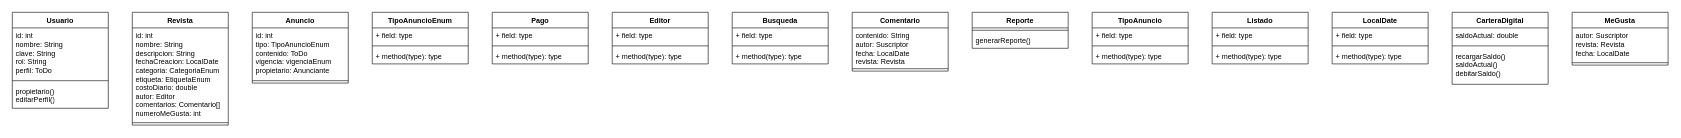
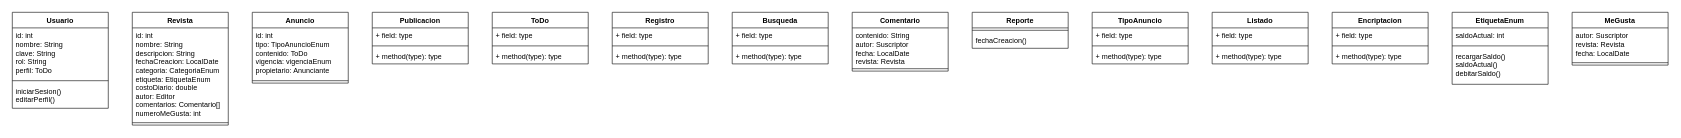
  <mxCell id="0" />
  <mxCell id="1" parent="0" />
  <mxCell id="2" value="Usuario" style="swimlane;fontStyle=1;align=center;verticalAlign=top;childLayout=stackLayout;horizontal=1;startSize=26;horizontalStack=0;resizeParent=1;resizeParentMax=0;resizeLast=0;collapsible=1;marginBottom=0;whiteSpace=wrap;html=1;" vertex="1" parent="1"><mxGeometry y="20" width="160" height="160" as="geometry" x="20" /></mxCell>
  <mxCell id="3" value="id: int&lt;div&gt;nombre: String&lt;/div&gt;&lt;div&gt;clave: String&lt;/div&gt;&lt;div&gt;rol: String&lt;/div&gt;&lt;div&gt;perfil: ToDo&lt;/div&gt;" style="text;strokeColor=none;fillColor=none;align=left;verticalAlign=top;spacingLeft=4;spacingRight=4;overflow=hidden;rotatable=0;points=[[0,0.5],[1,0.5]];portConstraint=eastwest;whiteSpace=wrap;html=1;" vertex="1" parent="2"><mxGeometry y="26" width="160" height="84" as="geometry" /></mxCell>
  <mxCell id="4" value="" style="line;strokeWidth=1;fillColor=none;align=left;verticalAlign=middle;spacingTop=-1;spacingLeft=3;spacingRight=3;rotatable=0;labelPosition=right;points=[];portConstraint=eastwest;strokeColor=inherit;" vertex="1" parent="2"><mxGeometry y="110" width="160" height="8" as="geometry" /></mxCell>
- <mxCell id="5" value="propietario()&lt;div&gt;editarPerfil()&lt;/div&gt;" style="text;strokeColor=none;fillColor=none;align=left;verticalAlign=top;spacingLeft=4;spacingRight=4;overflow=hidden;rotatable=0;points=[[0,0.5],[1,0.5]];portConstraint=eastwest;whiteSpace=wrap;html=1;" vertex="1" parent="2"><mxGeometry y="118" width="160" height="42" as="geometry" /></mxCell>
+ <mxCell id="5" value="iniciarSesion()&lt;div&gt;editarPerfil()&lt;/div&gt;" style="text;strokeColor=none;fillColor=none;align=left;verticalAlign=top;spacingLeft=4;spacingRight=4;overflow=hidden;rotatable=0;points=[[0,0.5],[1,0.5]];portConstraint=eastwest;whiteSpace=wrap;html=1;" vertex="1" parent="2"><mxGeometry y="118" width="160" height="42" as="geometry" /></mxCell>
  <mxCell id="6" value="Revista" style="swimlane;fontStyle=1;align=center;verticalAlign=top;childLayout=stackLayout;horizontal=1;startSize=26;horizontalStack=0;resizeParent=1;resizeParentMax=0;resizeLast=0;collapsible=1;marginBottom=0;whiteSpace=wrap;html=1;" vertex="1" parent="1"><mxGeometry x="220" y="20" width="160" height="188" as="geometry" /></mxCell>
  <mxCell id="7" value="id: int&lt;div&gt;nombre: String&lt;/div&gt;&lt;div&gt;descripcion: String&lt;/div&gt;&lt;div&gt;fechaCreacion: LocalDate&lt;/div&gt;&lt;div&gt;categoria: CategoriaEnum&lt;/div&gt;&lt;div&gt;etiqueta: EtiquetaEnum&lt;/div&gt;&lt;div&gt;costoDiario: double&lt;/div&gt;&lt;div&gt;autor: Editor&lt;/div&gt;&lt;div&gt;comentarios: Comentario[]&lt;/div&gt;&lt;div&gt;numeroMeGusta: int&lt;/div&gt;" style="text;strokeColor=none;fillColor=none;align=left;verticalAlign=top;spacingLeft=4;spacingRight=4;overflow=hidden;rotatable=0;points=[[0,0.5],[1,0.5]];portConstraint=eastwest;whiteSpace=wrap;html=1;" vertex="1" parent="6"><mxGeometry y="26" width="160" height="154" as="geometry" /></mxCell>
  <mxCell id="8" value="" style="line;strokeWidth=1;fillColor=none;align=left;verticalAlign=middle;spacingTop=-1;spacingLeft=3;spacingRight=3;rotatable=0;labelPosition=right;points=[];portConstraint=eastwest;strokeColor=inherit;" vertex="1" parent="6"><mxGeometry y="180" width="160" height="8" as="geometry" /></mxCell>
  <mxCell id="9" value="Anuncio" style="swimlane;fontStyle=1;align=center;verticalAlign=top;childLayout=stackLayout;horizontal=1;startSize=26;horizontalStack=0;resizeParent=1;resizeParentMax=0;resizeLast=0;collapsible=1;marginBottom=0;whiteSpace=wrap;html=1;" vertex="1" parent="1"><mxGeometry x="420" y="20" width="160" height="118" as="geometry" /></mxCell>
  <mxCell id="10" value="id: int&lt;div&gt;tipo: TipoAnuncioEnum&lt;/div&gt;&lt;div&gt;contenido: ToDo&lt;/div&gt;&lt;div&gt;vigencia: vigenciaEnum&lt;/div&gt;&lt;div&gt;propietario: Anunciante&lt;/div&gt;" style="text;strokeColor=none;fillColor=none;align=left;verticalAlign=top;spacingLeft=4;spacingRight=4;overflow=hidden;rotatable=0;points=[[0,0.5],[1,0.5]];portConstraint=eastwest;whiteSpace=wrap;html=1;" vertex="1" parent="9"><mxGeometry y="26" width="160" height="84" as="geometry" /></mxCell>
  <mxCell id="11" value="" style="line;strokeWidth=1;fillColor=none;align=left;verticalAlign=middle;spacingTop=-1;spacingLeft=3;spacingRight=3;rotatable=0;labelPosition=right;points=[];portConstraint=eastwest;strokeColor=inherit;" vertex="1" parent="9"><mxGeometry y="110" width="160" height="8" as="geometry" /></mxCell>
- <mxCell id="12" value="TipoAnuncioEnum" style="swimlane;fontStyle=1;align=center;verticalAlign=top;childLayout=stackLayout;horizontal=1;startSize=26;horizontalStack=0;resizeParent=1;resizeParentMax=0;resizeLast=0;collapsible=1;marginBottom=0;whiteSpace=wrap;html=1;" vertex="1" parent="1"><mxGeometry x="620" y="20" width="160" height="86" as="geometry" /></mxCell>
+ <mxCell id="12" value="Publicacion" style="swimlane;fontStyle=1;align=center;verticalAlign=top;childLayout=stackLayout;horizontal=1;startSize=26;horizontalStack=0;resizeParent=1;resizeParentMax=0;resizeLast=0;collapsible=1;marginBottom=0;whiteSpace=wrap;html=1;" vertex="1" parent="1"><mxGeometry x="620" y="20" width="160" height="86" as="geometry" /></mxCell>
  <mxCell id="13" value="+ field: type" style="text;strokeColor=none;fillColor=none;align=left;verticalAlign=top;spacingLeft=4;spacingRight=4;overflow=hidden;rotatable=0;points=[[0,0.5],[1,0.5]];portConstraint=eastwest;whiteSpace=wrap;html=1;" vertex="1" parent="12"><mxGeometry y="26" width="160" height="26" as="geometry" /></mxCell>
  <mxCell id="14" value="" style="line;strokeWidth=1;fillColor=none;align=left;verticalAlign=middle;spacingTop=-1;spacingLeft=3;spacingRight=3;rotatable=0;labelPosition=right;points=[];portConstraint=eastwest;strokeColor=inherit;" vertex="1" parent="12"><mxGeometry y="52" width="160" height="8" as="geometry" /></mxCell>
  <mxCell id="15" value="+ method(type): type" style="text;strokeColor=none;fillColor=none;align=left;verticalAlign=top;spacingLeft=4;spacingRight=4;overflow=hidden;rotatable=0;points=[[0,0.5],[1,0.5]];portConstraint=eastwest;whiteSpace=wrap;html=1;" vertex="1" parent="12"><mxGeometry y="60" width="160" height="26" as="geometry" /></mxCell>
- <mxCell id="16" value="Pago" style="swimlane;fontStyle=1;align=center;verticalAlign=top;childLayout=stackLayout;horizontal=1;startSize=26;horizontalStack=0;resizeParent=1;resizeParentMax=0;resizeLast=0;collapsible=1;marginBottom=0;whiteSpace=wrap;html=1;" vertex="1" parent="1"><mxGeometry x="820" y="20" width="160" height="86" as="geometry" /></mxCell>
+ <mxCell id="16" value="ToDo" style="swimlane;fontStyle=1;align=center;verticalAlign=top;childLayout=stackLayout;horizontal=1;startSize=26;horizontalStack=0;resizeParent=1;resizeParentMax=0;resizeLast=0;collapsible=1;marginBottom=0;whiteSpace=wrap;html=1;" vertex="1" parent="1"><mxGeometry x="820" y="20" width="160" height="86" as="geometry" /></mxCell>
  <mxCell id="17" value="+ field: type" style="text;strokeColor=none;fillColor=none;align=left;verticalAlign=top;spacingLeft=4;spacingRight=4;overflow=hidden;rotatable=0;points=[[0,0.5],[1,0.5]];portConstraint=eastwest;whiteSpace=wrap;html=1;" vertex="1" parent="16"><mxGeometry y="26" width="160" height="26" as="geometry" /></mxCell>
  <mxCell id="18" value="" style="line;strokeWidth=1;fillColor=none;align=left;verticalAlign=middle;spacingTop=-1;spacingLeft=3;spacingRight=3;rotatable=0;labelPosition=right;points=[];portConstraint=eastwest;strokeColor=inherit;" vertex="1" parent="16"><mxGeometry y="52" width="160" height="8" as="geometry" /></mxCell>
  <mxCell id="19" value="+ method(type): type" style="text;strokeColor=none;fillColor=none;align=left;verticalAlign=top;spacingLeft=4;spacingRight=4;overflow=hidden;rotatable=0;points=[[0,0.5],[1,0.5]];portConstraint=eastwest;whiteSpace=wrap;html=1;" vertex="1" parent="16"><mxGeometry y="60" width="160" height="26" as="geometry" /></mxCell>
- <mxCell id="20" value="Editor" style="swimlane;fontStyle=1;align=center;verticalAlign=top;childLayout=stackLayout;horizontal=1;startSize=26;horizontalStack=0;resizeParent=1;resizeParentMax=0;resizeLast=0;collapsible=1;marginBottom=0;whiteSpace=wrap;html=1;" vertex="1" parent="1"><mxGeometry x="1020" y="20" width="160" height="86" as="geometry" /></mxCell>
+ <mxCell id="20" value="Registro" style="swimlane;fontStyle=1;align=center;verticalAlign=top;childLayout=stackLayout;horizontal=1;startSize=26;horizontalStack=0;resizeParent=1;resizeParentMax=0;resizeLast=0;collapsible=1;marginBottom=0;whiteSpace=wrap;html=1;" vertex="1" parent="1"><mxGeometry x="1020" y="20" width="160" height="86" as="geometry" /></mxCell>
  <mxCell id="21" value="+ field: type" style="text;strokeColor=none;fillColor=none;align=left;verticalAlign=top;spacingLeft=4;spacingRight=4;overflow=hidden;rotatable=0;points=[[0,0.5],[1,0.5]];portConstraint=eastwest;whiteSpace=wrap;html=1;" vertex="1" parent="20"><mxGeometry y="26" width="160" height="26" as="geometry" /></mxCell>
  <mxCell id="22" value="" style="line;strokeWidth=1;fillColor=none;align=left;verticalAlign=middle;spacingTop=-1;spacingLeft=3;spacingRight=3;rotatable=0;labelPosition=right;points=[];portConstraint=eastwest;strokeColor=inherit;" vertex="1" parent="20"><mxGeometry y="52" width="160" height="8" as="geometry" /></mxCell>
  <mxCell id="23" value="+ method(type): type" style="text;strokeColor=none;fillColor=none;align=left;verticalAlign=top;spacingLeft=4;spacingRight=4;overflow=hidden;rotatable=0;points=[[0,0.5],[1,0.5]];portConstraint=eastwest;whiteSpace=wrap;html=1;" vertex="1" parent="20"><mxGeometry y="60" width="160" height="26" as="geometry" /></mxCell>
  <mxCell id="24" value="Busqueda" style="swimlane;fontStyle=1;align=center;verticalAlign=top;childLayout=stackLayout;horizontal=1;startSize=26;horizontalStack=0;resizeParent=1;resizeParentMax=0;resizeLast=0;collapsible=1;marginBottom=0;whiteSpace=wrap;html=1;" vertex="1" parent="1"><mxGeometry x="1220" y="20" width="160" height="86" as="geometry" /></mxCell>
  <mxCell id="25" value="+ field: type" style="text;strokeColor=none;fillColor=none;align=left;verticalAlign=top;spacingLeft=4;spacingRight=4;overflow=hidden;rotatable=0;points=[[0,0.5],[1,0.5]];portConstraint=eastwest;whiteSpace=wrap;html=1;" vertex="1" parent="24"><mxGeometry y="26" width="160" height="26" as="geometry" /></mxCell>
  <mxCell id="26" value="" style="line;strokeWidth=1;fillColor=none;align=left;verticalAlign=middle;spacingTop=-1;spacingLeft=3;spacingRight=3;rotatable=0;labelPosition=right;points=[];portConstraint=eastwest;strokeColor=inherit;" vertex="1" parent="24"><mxGeometry y="52" width="160" height="8" as="geometry" /></mxCell>
  <mxCell id="27" value="+ method(type): type" style="text;strokeColor=none;fillColor=none;align=left;verticalAlign=top;spacingLeft=4;spacingRight=4;overflow=hidden;rotatable=0;points=[[0,0.5],[1,0.5]];portConstraint=eastwest;whiteSpace=wrap;html=1;" vertex="1" parent="24"><mxGeometry y="60" width="160" height="26" as="geometry" /></mxCell>
  <mxCell id="28" value="Comentario" style="swimlane;fontStyle=1;align=center;verticalAlign=top;childLayout=stackLayout;horizontal=1;startSize=26;horizontalStack=0;resizeParent=1;resizeParentMax=0;resizeLast=0;collapsible=1;marginBottom=0;whiteSpace=wrap;html=1;" vertex="1" parent="1"><mxGeometry x="1420" y="20" width="160" height="98" as="geometry" /></mxCell>
  <mxCell id="29" value="contenido: String&lt;div&gt;autor: Suscriptor&lt;/div&gt;&lt;div&gt;fecha: LocalDate&lt;/div&gt;&lt;div&gt;revista: Revista&lt;/div&gt;" style="text;strokeColor=none;fillColor=none;align=left;verticalAlign=top;spacingLeft=4;spacingRight=4;overflow=hidden;rotatable=0;points=[[0,0.5],[1,0.5]];portConstraint=eastwest;whiteSpace=wrap;html=1;" vertex="1" parent="28"><mxGeometry y="26" width="160" height="64" as="geometry" /></mxCell>
  <mxCell id="30" value="" style="line;strokeWidth=1;fillColor=none;align=left;verticalAlign=middle;spacingTop=-1;spacingLeft=3;spacingRight=3;rotatable=0;labelPosition=right;points=[];portConstraint=eastwest;strokeColor=inherit;" vertex="1" parent="28"><mxGeometry y="90" width="160" height="8" as="geometry" /></mxCell>
  <mxCell id="31" value="Reporte" style="swimlane;fontStyle=1;align=center;verticalAlign=top;childLayout=stackLayout;horizontal=1;startSize=26;horizontalStack=0;resizeParent=1;resizeParentMax=0;resizeLast=0;collapsible=1;marginBottom=0;whiteSpace=wrap;html=1;" vertex="1" parent="1"><mxGeometry x="1620" y="20" width="160" height="60" as="geometry" /></mxCell>
  <mxCell id="32" value="" style="line;strokeWidth=1;fillColor=none;align=left;verticalAlign=middle;spacingTop=-1;spacingLeft=3;spacingRight=3;rotatable=0;labelPosition=right;points=[];portConstraint=eastwest;strokeColor=inherit;" vertex="1" parent="31"><mxGeometry y="26" width="160" height="8" as="geometry" /></mxCell>
- <mxCell id="33" value="generarReporte()" style="text;strokeColor=none;fillColor=none;align=left;verticalAlign=top;spacingLeft=4;spacingRight=4;overflow=hidden;rotatable=0;points=[[0,0.5],[1,0.5]];portConstraint=eastwest;whiteSpace=wrap;html=1;" vertex="1" parent="31"><mxGeometry y="34" width="160" height="26" as="geometry" /></mxCell>
+ <mxCell id="33" value="fechaCreacion()" style="text;strokeColor=none;fillColor=none;align=left;verticalAlign=top;spacingLeft=4;spacingRight=4;overflow=hidden;rotatable=0;points=[[0,0.5],[1,0.5]];portConstraint=eastwest;whiteSpace=wrap;html=1;" vertex="1" parent="31"><mxGeometry y="34" width="160" height="26" as="geometry" /></mxCell>
  <mxCell id="34" value="TipoAnuncio" style="swimlane;fontStyle=1;align=center;verticalAlign=top;childLayout=stackLayout;horizontal=1;startSize=26;horizontalStack=0;resizeParent=1;resizeParentMax=0;resizeLast=0;collapsible=1;marginBottom=0;whiteSpace=wrap;html=1;" vertex="1" parent="1"><mxGeometry x="1820" y="20" width="160" height="86" as="geometry" /></mxCell>
  <mxCell id="35" value="+ field: type" style="text;strokeColor=none;fillColor=none;align=left;verticalAlign=top;spacingLeft=4;spacingRight=4;overflow=hidden;rotatable=0;points=[[0,0.5],[1,0.5]];portConstraint=eastwest;whiteSpace=wrap;html=1;" vertex="1" parent="34"><mxGeometry y="26" width="160" height="26" as="geometry" /></mxCell>
  <mxCell id="36" value="" style="line;strokeWidth=1;fillColor=none;align=left;verticalAlign=middle;spacingTop=-1;spacingLeft=3;spacingRight=3;rotatable=0;labelPosition=right;points=[];portConstraint=eastwest;strokeColor=inherit;" vertex="1" parent="34"><mxGeometry y="52" width="160" height="8" as="geometry" /></mxCell>
  <mxCell id="37" value="+ method(type): type" style="text;strokeColor=none;fillColor=none;align=left;verticalAlign=top;spacingLeft=4;spacingRight=4;overflow=hidden;rotatable=0;points=[[0,0.5],[1,0.5]];portConstraint=eastwest;whiteSpace=wrap;html=1;" vertex="1" parent="34"><mxGeometry y="60" width="160" height="26" as="geometry" /></mxCell>
  <mxCell id="38" value="Listado" style="swimlane;fontStyle=1;align=center;verticalAlign=top;childLayout=stackLayout;horizontal=1;startSize=26;horizontalStack=0;resizeParent=1;resizeParentMax=0;resizeLast=0;collapsible=1;marginBottom=0;whiteSpace=wrap;html=1;" vertex="1" parent="1"><mxGeometry x="2020" y="20" width="160" height="86" as="geometry" /></mxCell>
  <mxCell id="39" value="+ field: type" style="text;strokeColor=none;fillColor=none;align=left;verticalAlign=top;spacingLeft=4;spacingRight=4;overflow=hidden;rotatable=0;points=[[0,0.5],[1,0.5]];portConstraint=eastwest;whiteSpace=wrap;html=1;" vertex="1" parent="38"><mxGeometry y="26" width="160" height="26" as="geometry" /></mxCell>
  <mxCell id="40" value="" style="line;strokeWidth=1;fillColor=none;align=left;verticalAlign=middle;spacingTop=-1;spacingLeft=3;spacingRight=3;rotatable=0;labelPosition=right;points=[];portConstraint=eastwest;strokeColor=inherit;" vertex="1" parent="38"><mxGeometry y="52" width="160" height="8" as="geometry" /></mxCell>
  <mxCell id="41" value="+ method(type): type" style="text;strokeColor=none;fillColor=none;align=left;verticalAlign=top;spacingLeft=4;spacingRight=4;overflow=hidden;rotatable=0;points=[[0,0.5],[1,0.5]];portConstraint=eastwest;whiteSpace=wrap;html=1;" vertex="1" parent="38"><mxGeometry y="60" width="160" height="26" as="geometry" /></mxCell>
- <mxCell id="42" value="LocalDate" style="swimlane;fontStyle=1;align=center;verticalAlign=top;childLayout=stackLayout;horizontal=1;startSize=26;horizontalStack=0;resizeParent=1;resizeParentMax=0;resizeLast=0;collapsible=1;marginBottom=0;whiteSpace=wrap;html=1;" vertex="1" parent="1"><mxGeometry x="2220" y="20" width="160" height="86" as="geometry" /></mxCell>
+ <mxCell id="42" value="Encriptacion" style="swimlane;fontStyle=1;align=center;verticalAlign=top;childLayout=stackLayout;horizontal=1;startSize=26;horizontalStack=0;resizeParent=1;resizeParentMax=0;resizeLast=0;collapsible=1;marginBottom=0;whiteSpace=wrap;html=1;" vertex="1" parent="1"><mxGeometry x="2220" y="20" width="160" height="86" as="geometry" /></mxCell>
  <mxCell id="43" value="+ field: type" style="text;strokeColor=none;fillColor=none;align=left;verticalAlign=top;spacingLeft=4;spacingRight=4;overflow=hidden;rotatable=0;points=[[0,0.5],[1,0.5]];portConstraint=eastwest;whiteSpace=wrap;html=1;" vertex="1" parent="42"><mxGeometry y="26" width="160" height="26" as="geometry" /></mxCell>
  <mxCell id="44" value="" style="line;strokeWidth=1;fillColor=none;align=left;verticalAlign=middle;spacingTop=-1;spacingLeft=3;spacingRight=3;rotatable=0;labelPosition=right;points=[];portConstraint=eastwest;strokeColor=inherit;" vertex="1" parent="42"><mxGeometry y="52" width="160" height="8" as="geometry" /></mxCell>
  <mxCell id="45" value="+ method(type): type" style="text;strokeColor=none;fillColor=none;align=left;verticalAlign=top;spacingLeft=4;spacingRight=4;overflow=hidden;rotatable=0;points=[[0,0.5],[1,0.5]];portConstraint=eastwest;whiteSpace=wrap;html=1;" vertex="1" parent="42"><mxGeometry y="60" width="160" height="26" as="geometry" /></mxCell>
- <mxCell id="46" value="CarteraDigital" style="swimlane;fontStyle=1;align=center;verticalAlign=top;childLayout=stackLayout;horizontal=1;startSize=26;horizontalStack=0;resizeParent=1;resizeParentMax=0;resizeLast=0;collapsible=1;marginBottom=0;whiteSpace=wrap;html=1;" vertex="1" parent="1"><mxGeometry x="2420" y="20" width="160" height="120" as="geometry" /></mxCell>
- <mxCell id="47" value="saldoActual: double" style="text;strokeColor=none;fillColor=none;align=left;verticalAlign=top;spacingLeft=4;spacingRight=4;overflow=hidden;rotatable=0;points=[[0,0.5],[1,0.5]];portConstraint=eastwest;whiteSpace=wrap;html=1;" vertex="1" parent="46"><mxGeometry y="26" width="160" height="26" as="geometry" /></mxCell>
+ <mxCell id="46" value="EtiquetaEnum" style="swimlane;fontStyle=1;align=center;verticalAlign=top;childLayout=stackLayout;horizontal=1;startSize=26;horizontalStack=0;resizeParent=1;resizeParentMax=0;resizeLast=0;collapsible=1;marginBottom=0;whiteSpace=wrap;html=1;" vertex="1" parent="1"><mxGeometry x="2420" y="20" width="160" height="120" as="geometry" /></mxCell>
+ <mxCell id="47" value="saldoActual: int" style="text;strokeColor=none;fillColor=none;align=left;verticalAlign=top;spacingLeft=4;spacingRight=4;overflow=hidden;rotatable=0;points=[[0,0.5],[1,0.5]];portConstraint=eastwest;whiteSpace=wrap;html=1;" vertex="1" parent="46"><mxGeometry y="26" width="160" height="26" as="geometry" /></mxCell>
  <mxCell id="48" value="" style="line;strokeWidth=1;fillColor=none;align=left;verticalAlign=middle;spacingTop=-1;spacingLeft=3;spacingRight=3;rotatable=0;labelPosition=right;points=[];portConstraint=eastwest;strokeColor=inherit;" vertex="1" parent="46"><mxGeometry y="52" width="160" height="8" as="geometry" /></mxCell>
  <mxCell id="49" value="recargarSaldo()&lt;div&gt;saldoActual()&lt;/div&gt;&lt;div&gt;debitarSaldo()&lt;/div&gt;" style="text;strokeColor=none;fillColor=none;align=left;verticalAlign=top;spacingLeft=4;spacingRight=4;overflow=hidden;rotatable=0;points=[[0,0.5],[1,0.5]];portConstraint=eastwest;whiteSpace=wrap;html=1;" vertex="1" parent="46"><mxGeometry y="60" width="160" height="60" as="geometry" /></mxCell>
  <mxCell id="50" value="MeGusta" style="swimlane;fontStyle=1;align=center;verticalAlign=top;childLayout=stackLayout;horizontal=1;startSize=26;horizontalStack=0;resizeParent=1;resizeParentMax=0;resizeLast=0;collapsible=1;marginBottom=0;whiteSpace=wrap;html=1;" vertex="1" parent="1"><mxGeometry x="2620" y="20" width="160" height="88" as="geometry" /></mxCell>
  <mxCell id="51" value="autor: Suscriptor&lt;div&gt;revista: Revista&lt;/div&gt;&lt;div&gt;fecha: LocalDate&lt;/div&gt;" style="text;strokeColor=none;fillColor=none;align=left;verticalAlign=top;spacingLeft=4;spacingRight=4;overflow=hidden;rotatable=0;points=[[0,0.5],[1,0.5]];portConstraint=eastwest;whiteSpace=wrap;html=1;" vertex="1" parent="50"><mxGeometry y="26" width="160" height="54" as="geometry" /></mxCell>
  <mxCell id="52" value="" style="line;strokeWidth=1;fillColor=none;align=left;verticalAlign=middle;spacingTop=-1;spacingLeft=3;spacingRight=3;rotatable=0;labelPosition=right;points=[];portConstraint=eastwest;strokeColor=inherit;" vertex="1" parent="50"><mxGeometry y="80" width="160" height="8" as="geometry" /></mxCell>
